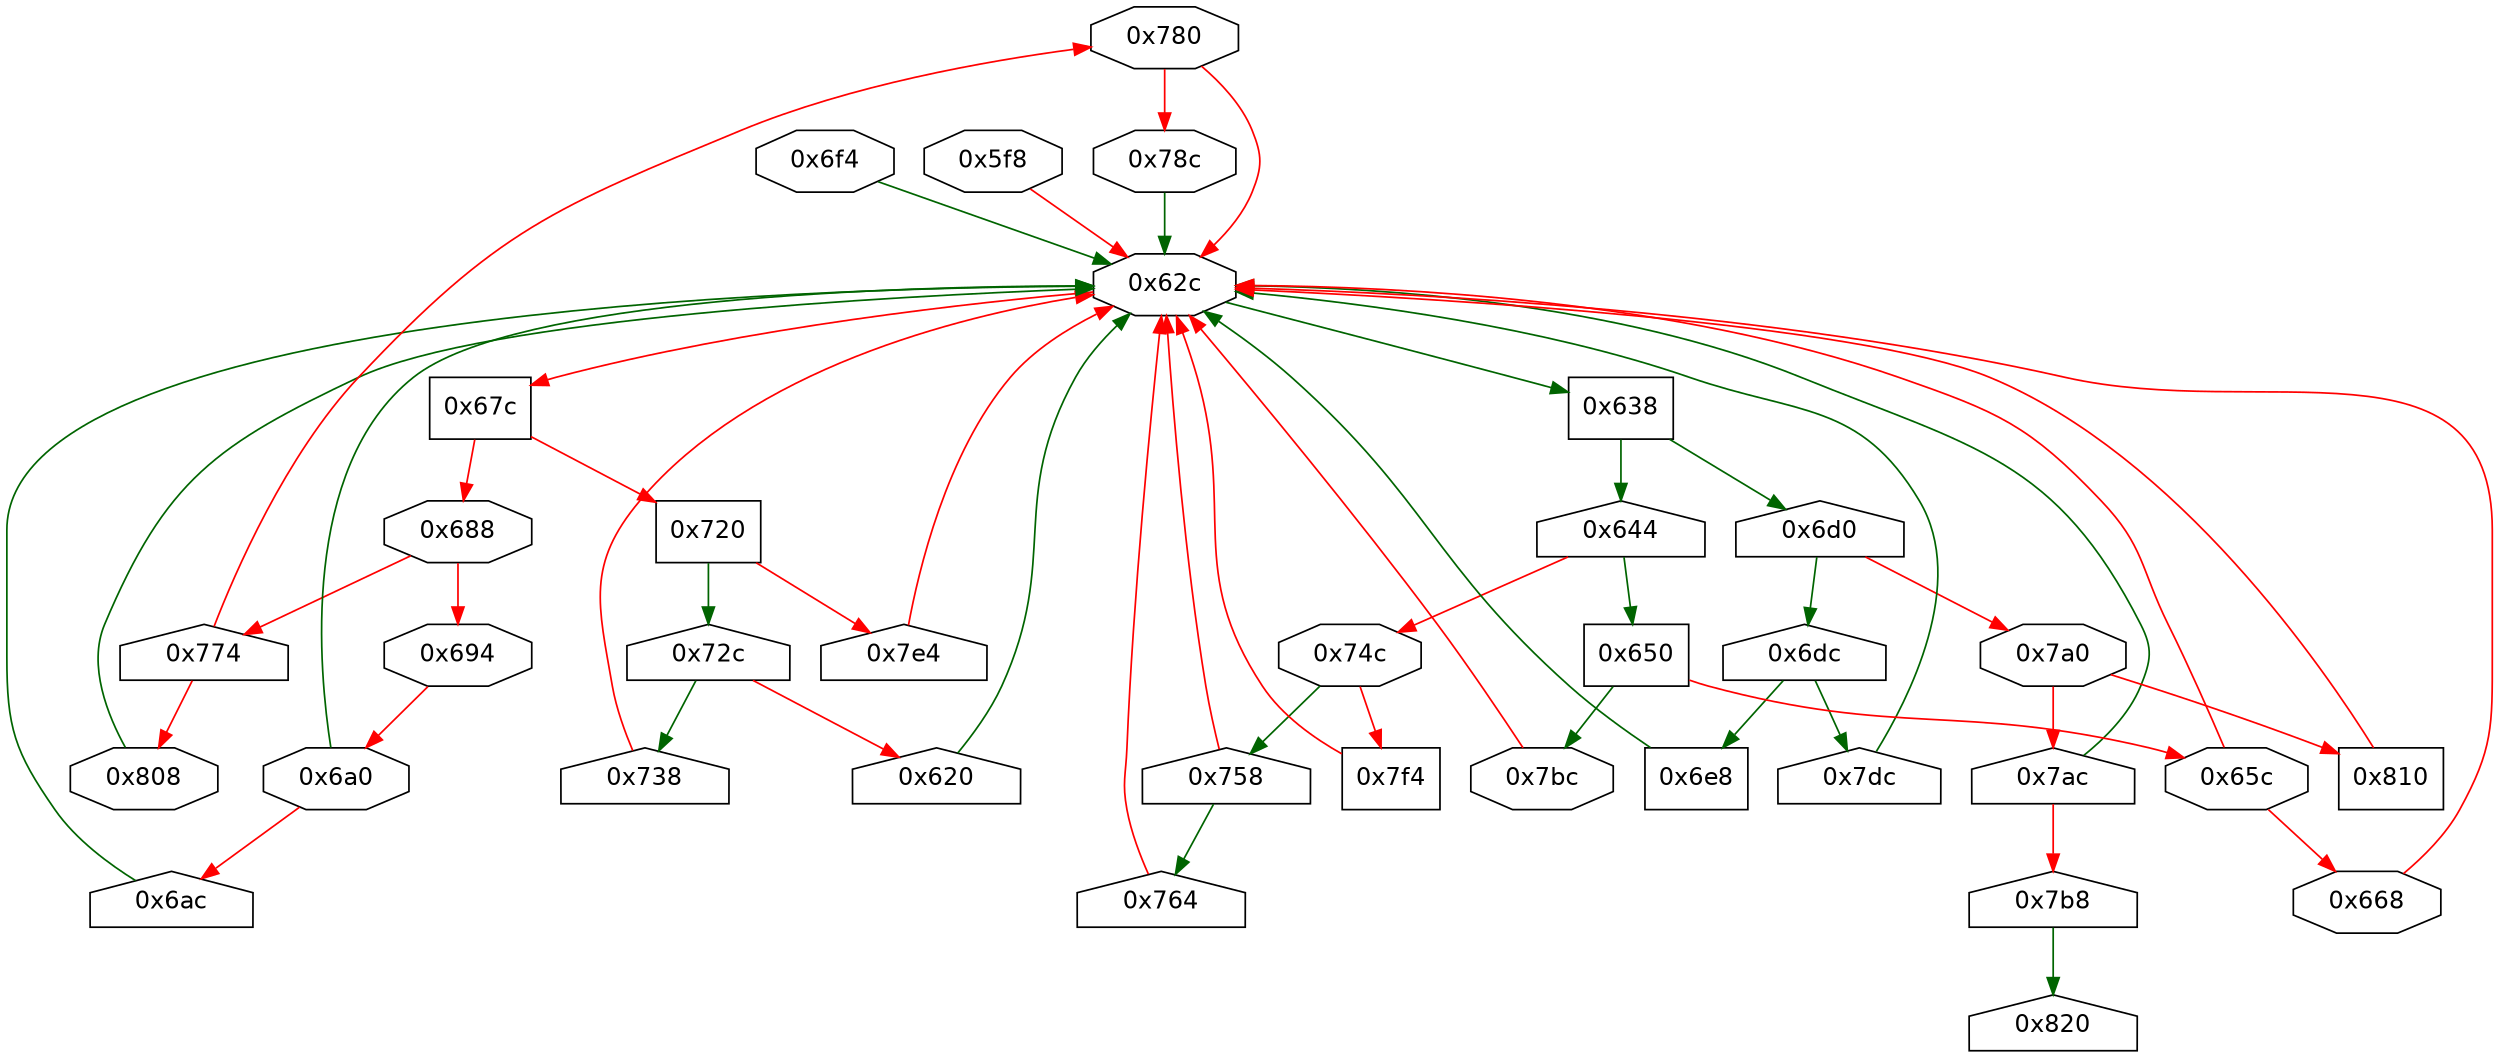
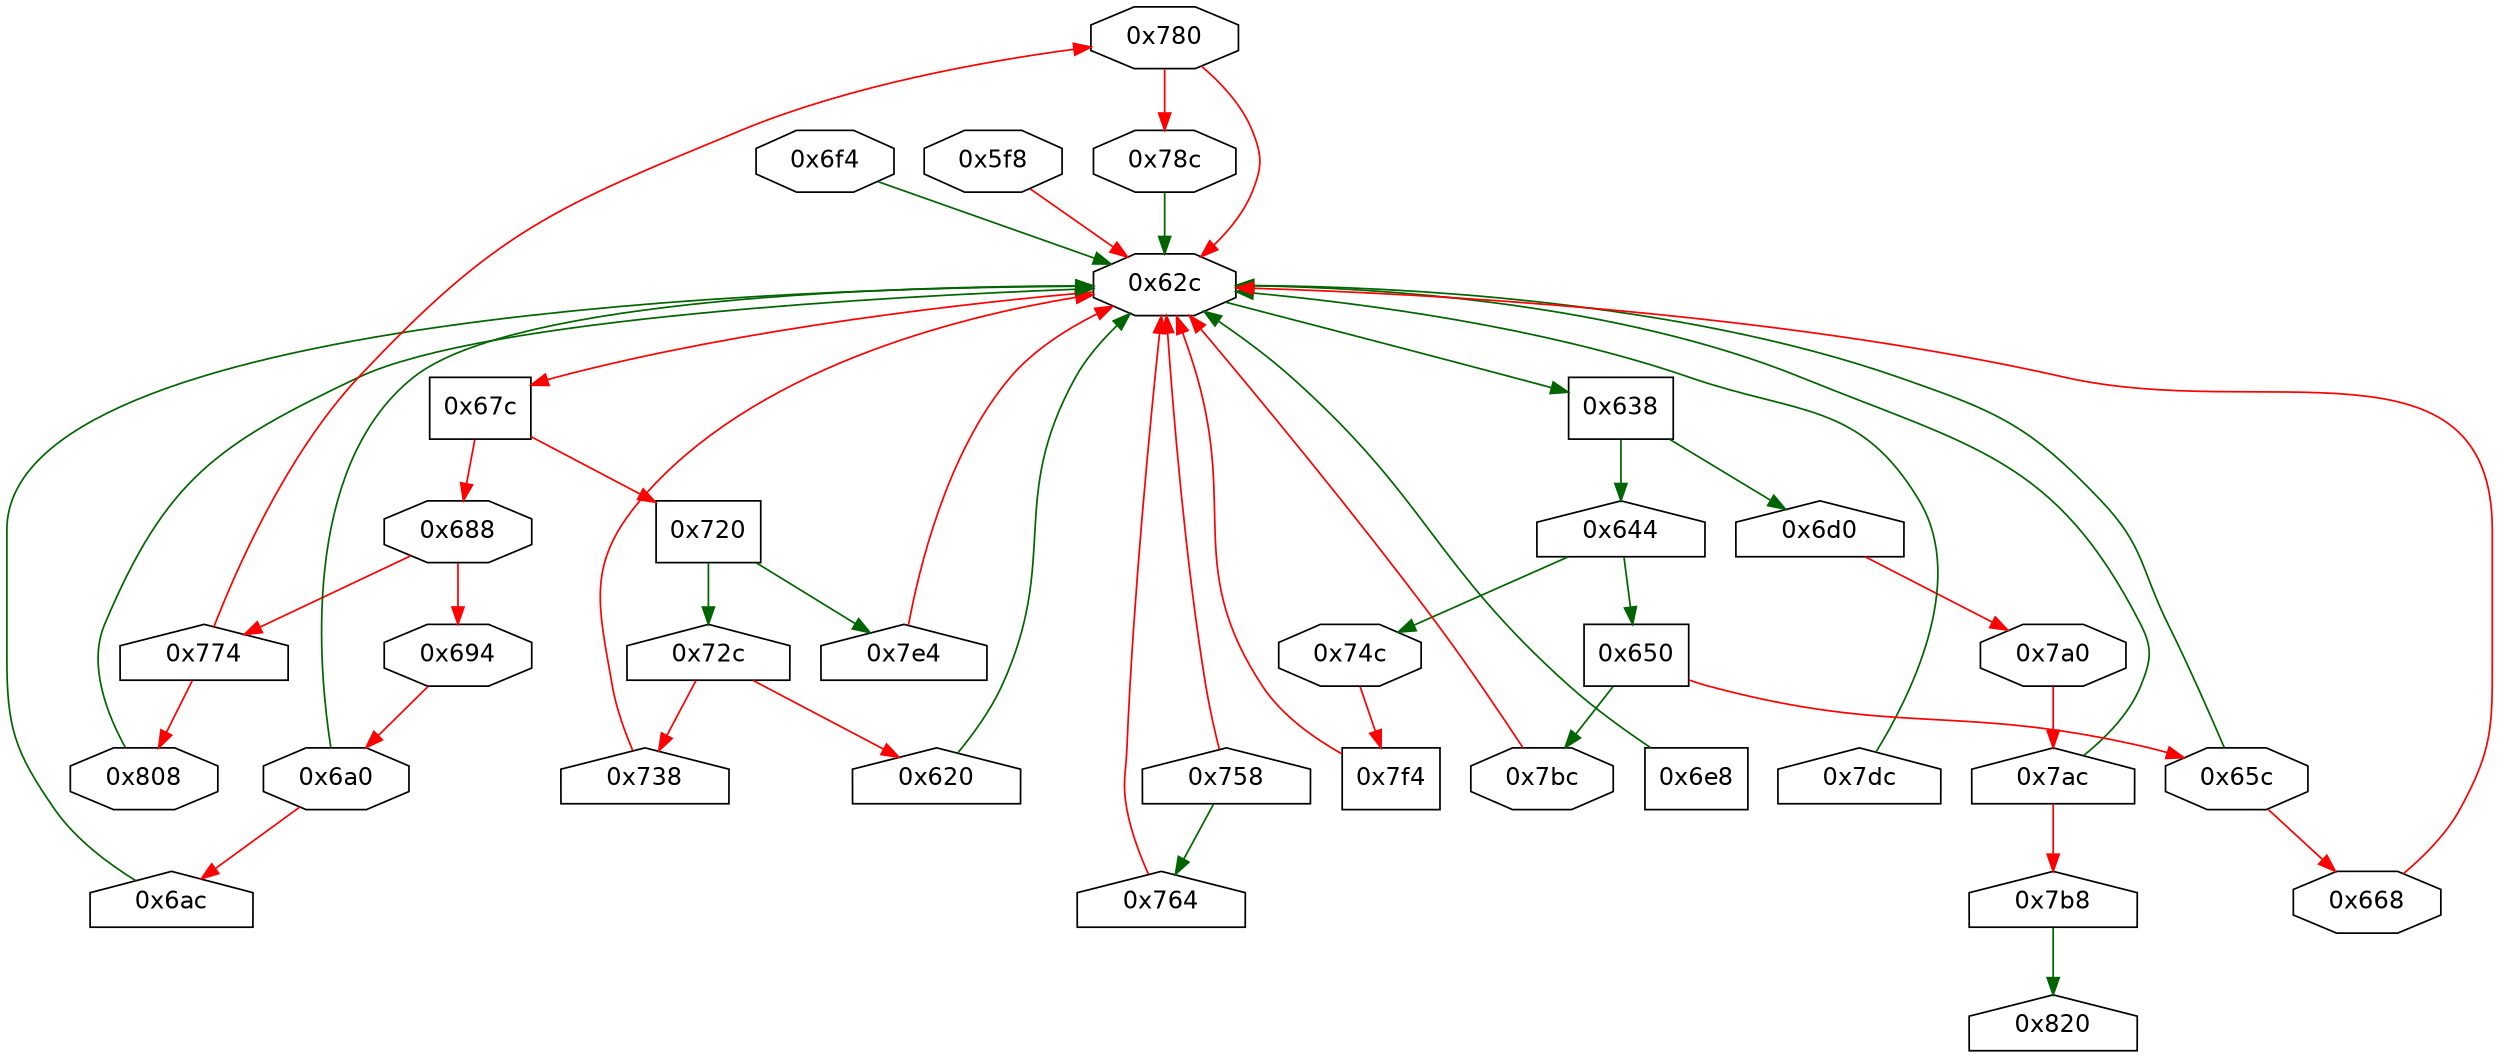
  strict digraph {
    fontname="DejaVu Sans"
    node [fontname="DejaVu Sans" opcode="[u'ldr', u'cmp', u'b']" shape=house]
    edge [color=red fontname="DejaVu Sans"]
    "0x780" [shape=octagon]
    "0x62c" [shape=octagon]
    "0x78c" [opcode="[u'ldr', u'mov', u'bl', u'ldr', u'b']" shape=octagon]
    "0x638" [shape=box]
    "0x67c" [shape=box]
    "0x6d0"
    "0x644"
    "0x688" [shape=octagon]
    "0x720" [shape=box]
    "0x7bc" [opcode="[u'ldr', u'ldr', u'add', u'str', u'ldr', u'b']" shape=octagon]
-   "0x6dc"
    "0x6e8" [shape=box]
    "0x7dc" [opcode="[u'ldr', u'b']"]
    "0x6f4" [opcode="[u'ldr', u'str', u'str', u'ldr', u'ldrb', u'ldr', u'ldr', u'ldr', u'cmp', u'mov', u'b']" shape=octagon]
    "0x758"
    "0x74c" [shape=octagon]
    "0x7f4" [opcode="[u'ldr', u'lsl', u'str', u'ldr', u'b']" shape=box]
    "0x764" [opcode="[u'ldr', u'ldr', u'mov', u'b']"]
    "0x7ac"
    "0x7a0" [shape=octagon]
-   "0x810" [opcode="[u'ldr', u'mov', u'mov', u'b']" shape=box]
    "0x7b8" [opcode="[u'b']"]
    "0x820" [opcode="[u'mov', u'sub', u'pop']"]
    "0x6a0" [shape=octagon]
    "0x6ac" [opcode="[u'str', u'str', u'ldr', u'ldr', u'ldr', u'ldr', u'cmp', u'mov', u'b']"]
    "0x738" [opcode="[u'ldr', u'ldr', u'add', u'mov', u'b']"]
    "0x650" [shape=box]
    "0x65c" [shape=octagon]
    "0x668" [opcode="[u'ldr', u'add', u'str', u'ldr', u'b']" shape=octagon]
    "0x7e4" [opcode="[u'mov', u'mov', u'mov', u'b']"]
    "0x808" [opcode="[u'ldr', u'b']" shape=octagon]
    "0x774"
    "0x694" [shape=octagon]
    "0x72c"
    "0x620" [opcode="[u'ldr', u'cmp', u'ldr']"]
    "0x5f8" [opcode="[u'push', u'add', u'sub', u'stm', u'ldr', u'ldr', u'ldr', u'ldr', u'add', u'b']" shape=octagon]
    "0x780" -> "0x62c"
    "0x780" -> "0x78c"
    "0x62c" -> "0x638" [color=darkgreen]
    "0x62c" -> "0x67c"
    "0x78c" -> "0x62c" [color=darkgreen]
    "0x638" -> "0x6d0" [color=darkgreen]
    "0x638" -> "0x644" [color=darkgreen]
    "0x67c" -> "0x688"
    "0x67c" -> "0x720"
-   "0x6d0" -> "0x6dc" [color=darkgreen]
    "0x6d0" -> "0x7a0"
-   "0x644" -> "0x74c"
+   "0x644" -> "0x74c" [color=darkgreen]
    "0x644" -> "0x650" [color=darkgreen]
    "0x688" -> "0x774"
    "0x688" -> "0x694"
-   "0x720" -> "0x7e4"
+   "0x720" -> "0x7e4" [color=darkgreen]
    "0x720" -> "0x72c" [color=darkgreen]
    "0x7bc" -> "0x62c"
-   "0x6dc" -> "0x6e8" [color=darkgreen]
-   "0x6dc" -> "0x7dc" [color=darkgreen]
    "0x6e8" -> "0x62c" [color=darkgreen]
    "0x7dc" -> "0x62c" [color=darkgreen]
    "0x6f4" -> "0x62c" [color=darkgreen]
    "0x758" -> "0x62c"
    "0x758" -> "0x764" [color=darkgreen]
-   "0x74c" -> "0x758" [color=darkgreen]
    "0x74c" -> "0x7f4"
    "0x7f4" -> "0x62c"
    "0x764" -> "0x62c"
    "0x7ac" -> "0x62c" [color=darkgreen]
    "0x7ac" -> "0x7b8"
    "0x7a0" -> "0x7ac"
-   "0x7a0" -> "0x810"
-   "0x810" -> "0x62c"
    "0x7b8" -> "0x820" [color=darkgreen]
    "0x6a0" -> "0x62c" [color=darkgreen]
    "0x6a0" -> "0x6ac"
    "0x6ac" -> "0x62c" [color=darkgreen]
    "0x738" -> "0x62c"
    "0x650" -> "0x7bc" [color=darkgreen]
    "0x650" -> "0x65c"
-   "0x65c" -> "0x62c"
+   "0x65c" -> "0x62c" [color=darkgreen]
    "0x65c" -> "0x668"
    "0x668" -> "0x62c"
    "0x7e4" -> "0x62c"
    "0x808" -> "0x62c" [color=darkgreen]
    "0x774" -> "0x780"
    "0x774" -> "0x808"
    "0x694" -> "0x6a0"
-   "0x72c" -> "0x738" [color=darkgreen]
+   "0x72c" -> "0x738"
    "0x72c" -> "0x620"
    "0x620" -> "0x62c" [color=darkgreen]
    "0x5f8" -> "0x62c"
  }
